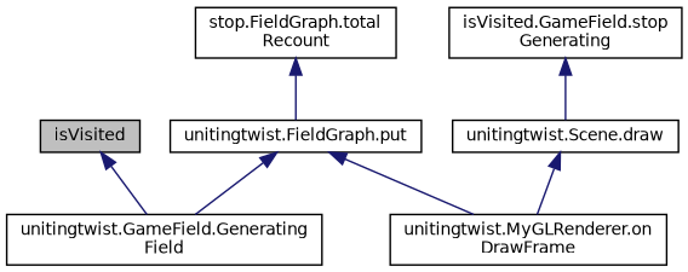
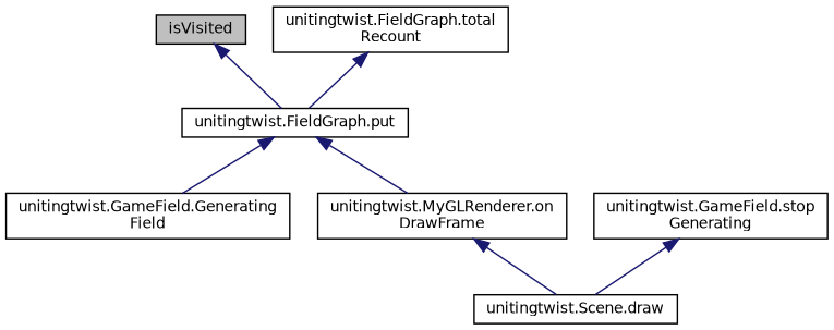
  digraph {
    rankdir=TB
    node [color=black fillcolor=white fontname=Helvetica fontsize=10 shape=record style=filled]
    edge [color=midnightblue dir=back fontname=Helvetica fontsize=10 labelfontname=Helvetica labelfontsize=10 style=solid]
    n1 [fillcolor=grey75 fontcolor=black height=0.2 label=isVisited width=0.4]
    n2 [height=0.2 label="unitingtwist.FieldGraph.put" width=0.4]
    n3 [height=0.2 label="unitingtwist.GameField.Generating\lField" width=0.4]
    n4 [height=0.2 label="unitingtwist.MyGLRenderer.on\lDrawFrame" width=0.4]
-   n5 [height=0.2 label="stop.FieldGraph.total\lRecount" width=0.4]
-   n6 [height=0.2 label="isVisited.GameField.stop\lGenerating" width=0.4]
+   n5 [height=0.2 label="unitingtwist.FieldGraph.total\lRecount" width=0.4]
+   n6 [height=0.2 label="unitingtwist.GameField.stop\lGenerating" width=0.4]
    n7 [height=0.2 label="unitingtwist.Scene.draw" width=0.4]
-   n1 -> n3
+   n1 -> n2
    n2 -> n3
    n2 -> n4
    n5 -> n2
    n6 -> n7
-   n7 -> n4
+   n4 -> n7
  }
